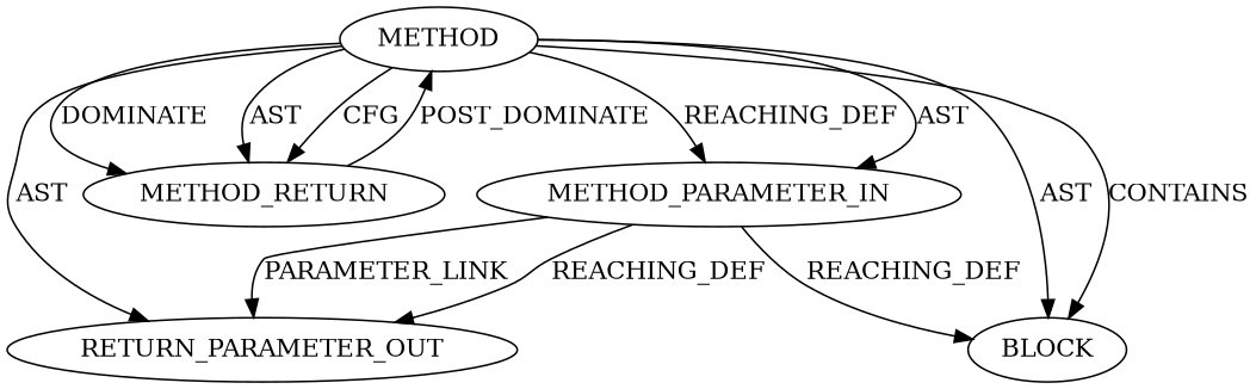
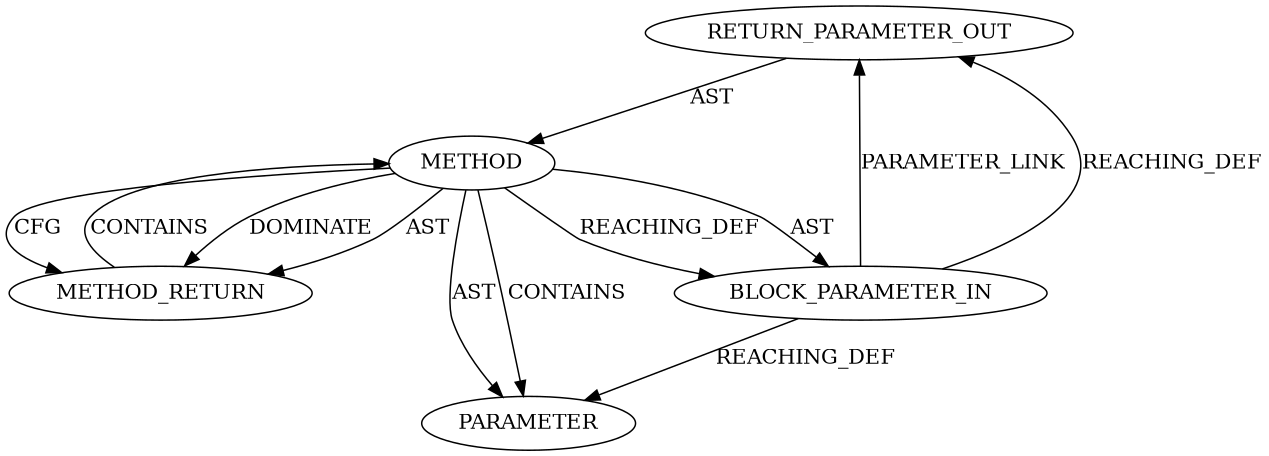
  digraph {
    node [CODE=p1 EVALUATION_STRATEGY=BY_VALUE ORDER=1 TYPE_FULL_NAME=ANY]
    n1 [INDEX=1 IS_VARIADIC=false NAME=p1 label=RETURN_PARAMETER_OUT]
    n2 [AST_PARENT_FULL_NAME="<global>" AST_PARENT_TYPE=NAMESPACE_BLOCK CODE="<empty>" FILENAME="messenger_v2.c" FULL_NAME="messenger_v2.c:71:71:CTRL_BODY:1" IS_EXTERNAL=true LINE_NUMBER=71 LINE_NUMBER_END=71 NAME=CTRL_BODY ORDER=0 label=METHOD EVALUATION_STRATEGY="" TYPE_FULL_NAME=""]
    n3 [CODE=RET ORDER=2 label=METHOD_RETURN]
-   n4 [INDEX=1 IS_VARIADIC=false NAME=p1 label=METHOD_PARAMETER_IN]
-   n5 [ARGUMENT_INDEX=1 CODE="<empty>" label=BLOCK EVALUATION_STRATEGY=""]
-   n2 -> n1 [label=AST]
+   n4 [INDEX=1 IS_VARIADIC=false NAME=p1 label=BLOCK_PARAMETER_IN]
+   n5 [ARGUMENT_INDEX=1 CODE="<empty>" label=PARAMETER EVALUATION_STRATEGY=""]
+   n1 -> n2 [label=AST]
    n2 -> n3 [label=DOMINATE]
    n2 -> n3 [label=AST]
    n2 -> n3 [label=CFG]
    n2 -> n4 [label=REACHING_DEF]
    n2 -> n4 [label=AST]
    n2 -> n5 [label=AST]
    n2 -> n5 [label=CONTAINS]
-   n3 -> n2 [label=POST_DOMINATE]
+   n3 -> n2 [label=CONTAINS]
    n4 -> n1 [label=PARAMETER_LINK]
    n4 -> n1 [VARIABLE=p1 label=REACHING_DEF]
    n4 -> n5 [VARIABLE=p1 label=REACHING_DEF]
  }
